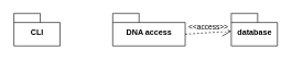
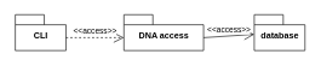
  <mxCell id="0" />
  <mxCell id="1" parent="0" />
  <mxCell id="2" value="CLI" style="shape=folder;fontStyle=1;spacingTop=10;tabWidth=40;tabHeight=14;tabPosition=left;html=1;" vertex="1" parent="1"><mxGeometry x="20" y="20" width="70" height="50" as="geometry" /></mxCell>
  <mxCell id="3" value="DNA access" style="shape=folder;fontStyle=1;spacingTop=10;tabWidth=40;tabHeight=14;tabPosition=left;html=1;" vertex="1" parent="1"><mxGeometry x="170" y="20" width="110" height="50" as="geometry" /></mxCell>
  <mxCell id="4" value="database" style="shape=folder;fontStyle=1;spacingTop=10;tabWidth=40;tabHeight=14;tabPosition=left;html=1;" vertex="1" parent="1"><mxGeometry x="350" y="20" width="70" height="50" as="geometry" /></mxCell>
- <mxCell id="6" value="&amp;lt;&amp;lt;access&amp;gt;&amp;gt;" style="edgeStyle=none;html=1;endArrow=open;endSize=12;dashed=1;verticalAlign=bottom;exitX=0;exitY=0;exitDx=110;exitDy=32;exitPerimeter=0;" edge="1" parent="1" source="3" target="4"><mxGeometry width="160" relative="1" as="geometry"><mxPoint x="20" y="90" as="sourcePoint" /><mxPoint x="180" y="90" as="targetPoint" /></mxGeometry></mxCell>
+ <mxCell id="5" value="&amp;lt;&amp;lt;access&amp;gt;&amp;gt;" style="edgeStyle=none;html=1;endArrow=open;endSize=12;dashed=1;verticalAlign=bottom;entryX=0;entryY=0;entryDx=0;entryDy=32;entryPerimeter=0;exitX=0;exitY=0;exitDx=70;exitDy=32;exitPerimeter=0;" edge="1" parent="1" source="2" target="3"><mxGeometry width="160" relative="1" as="geometry"><mxPoint x="20" y="90" as="sourcePoint" /><mxPoint x="180" y="90" as="targetPoint" /></mxGeometry></mxCell>
+ <mxCell id="6" value="&amp;lt;&amp;lt;access&amp;gt;&amp;gt;" style="edgeStyle=none;html=1;endArrow=open;endSize=12;dashed=0;verticalAlign=bottom;exitX=0;exitY=0;exitDx=110;exitDy=32;exitPerimeter=0;" edge="1" parent="1" source="3" target="4"><mxGeometry width="160" relative="1" as="geometry"><mxPoint x="20" y="90" as="sourcePoint" /><mxPoint x="180" y="90" as="targetPoint" /></mxGeometry></mxCell>
